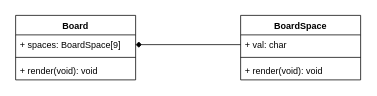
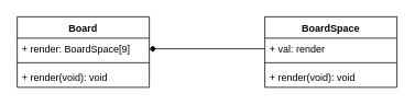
  <mxCell id="0" />
  <mxCell id="1" parent="0" />
  <mxCell id="2" value="Board" style="swimlane;fontStyle=1;align=center;verticalAlign=top;childLayout=stackLayout;horizontal=1;startSize=26;horizontalStack=0;resizeParent=1;resizeParentMax=0;resizeLast=0;collapsible=1;marginBottom=0;" vertex="1" parent="1"><mxGeometry x="20" y="20" width="160" height="86" as="geometry" /></mxCell>
- <mxCell id="3" value="+ spaces: BoardSpace[9]" style="text;strokeColor=none;fillColor=none;align=left;verticalAlign=top;spacingLeft=4;spacingRight=4;overflow=hidden;rotatable=0;points=[[0,0.5],[1,0.5]];portConstraint=eastwest;" vertex="1" parent="2"><mxGeometry y="26" width="160" height="26" as="geometry" /></mxCell>
+ <mxCell id="3" value="+ render: BoardSpace[9]" style="text;strokeColor=none;fillColor=none;align=left;verticalAlign=top;spacingLeft=4;spacingRight=4;overflow=hidden;rotatable=0;points=[[0,0.5],[1,0.5]];portConstraint=eastwest;" vertex="1" parent="2"><mxGeometry y="26" width="160" height="26" as="geometry" /></mxCell>
  <mxCell id="4" value="" style="line;strokeWidth=1;fillColor=none;align=left;verticalAlign=middle;spacingTop=-1;spacingLeft=3;spacingRight=3;rotatable=0;labelPosition=right;points=[];portConstraint=eastwest;" vertex="1" parent="2"><mxGeometry y="52" width="160" height="8" as="geometry" /></mxCell>
  <mxCell id="5" value="+ render(void): void" style="text;strokeColor=none;fillColor=none;align=left;verticalAlign=top;spacingLeft=4;spacingRight=4;overflow=hidden;rotatable=0;points=[[0,0.5],[1,0.5]];portConstraint=eastwest;" vertex="1" parent="2"><mxGeometry y="60" width="160" height="26" as="geometry" /></mxCell>
  <mxCell id="6" value="BoardSpace" style="swimlane;fontStyle=1;align=center;verticalAlign=top;childLayout=stackLayout;horizontal=1;startSize=26;horizontalStack=0;resizeParent=1;resizeParentMax=0;resizeLast=0;collapsible=1;marginBottom=0;" vertex="1" parent="1"><mxGeometry x="320" y="20" width="160" height="86" as="geometry" /></mxCell>
- <mxCell id="7" value="+ val: char" style="text;strokeColor=none;fillColor=none;align=left;verticalAlign=top;spacingLeft=4;spacingRight=4;overflow=hidden;rotatable=0;points=[[0,0.5],[1,0.5]];portConstraint=eastwest;" vertex="1" parent="6"><mxGeometry y="26" width="160" height="26" as="geometry" /></mxCell>
+ <mxCell id="7" value="+ val: render" style="text;strokeColor=none;fillColor=none;align=left;verticalAlign=top;spacingLeft=4;spacingRight=4;overflow=hidden;rotatable=0;points=[[0,0.5],[1,0.5]];portConstraint=eastwest;" vertex="1" parent="6"><mxGeometry y="26" width="160" height="26" as="geometry" /></mxCell>
  <mxCell id="8" value="" style="line;strokeWidth=1;fillColor=none;align=left;verticalAlign=middle;spacingTop=-1;spacingLeft=3;spacingRight=3;rotatable=0;labelPosition=right;points=[];portConstraint=eastwest;" vertex="1" parent="6"><mxGeometry y="52" width="160" height="8" as="geometry" /></mxCell>
  <mxCell id="9" value="+ render(void): void" style="text;strokeColor=none;fillColor=none;align=left;verticalAlign=top;spacingLeft=4;spacingRight=4;overflow=hidden;rotatable=0;points=[[0,0.5],[1,0.5]];portConstraint=eastwest;" vertex="1" parent="6"><mxGeometry y="60" width="160" height="26" as="geometry" /></mxCell>
  <mxCell id="10" style="edgeStyle=orthogonalEdgeStyle;rounded=0;orthogonalLoop=1;jettySize=auto;html=1;exitX=1;exitY=0.5;exitDx=0;exitDy=0;entryX=0;entryY=0.5;entryDx=0;entryDy=0;startArrow=diamond;startFill=1;endArrow=none;" edge="1" parent="1" source="3" target="7"><mxGeometry relative="1" as="geometry" /></mxCell>
